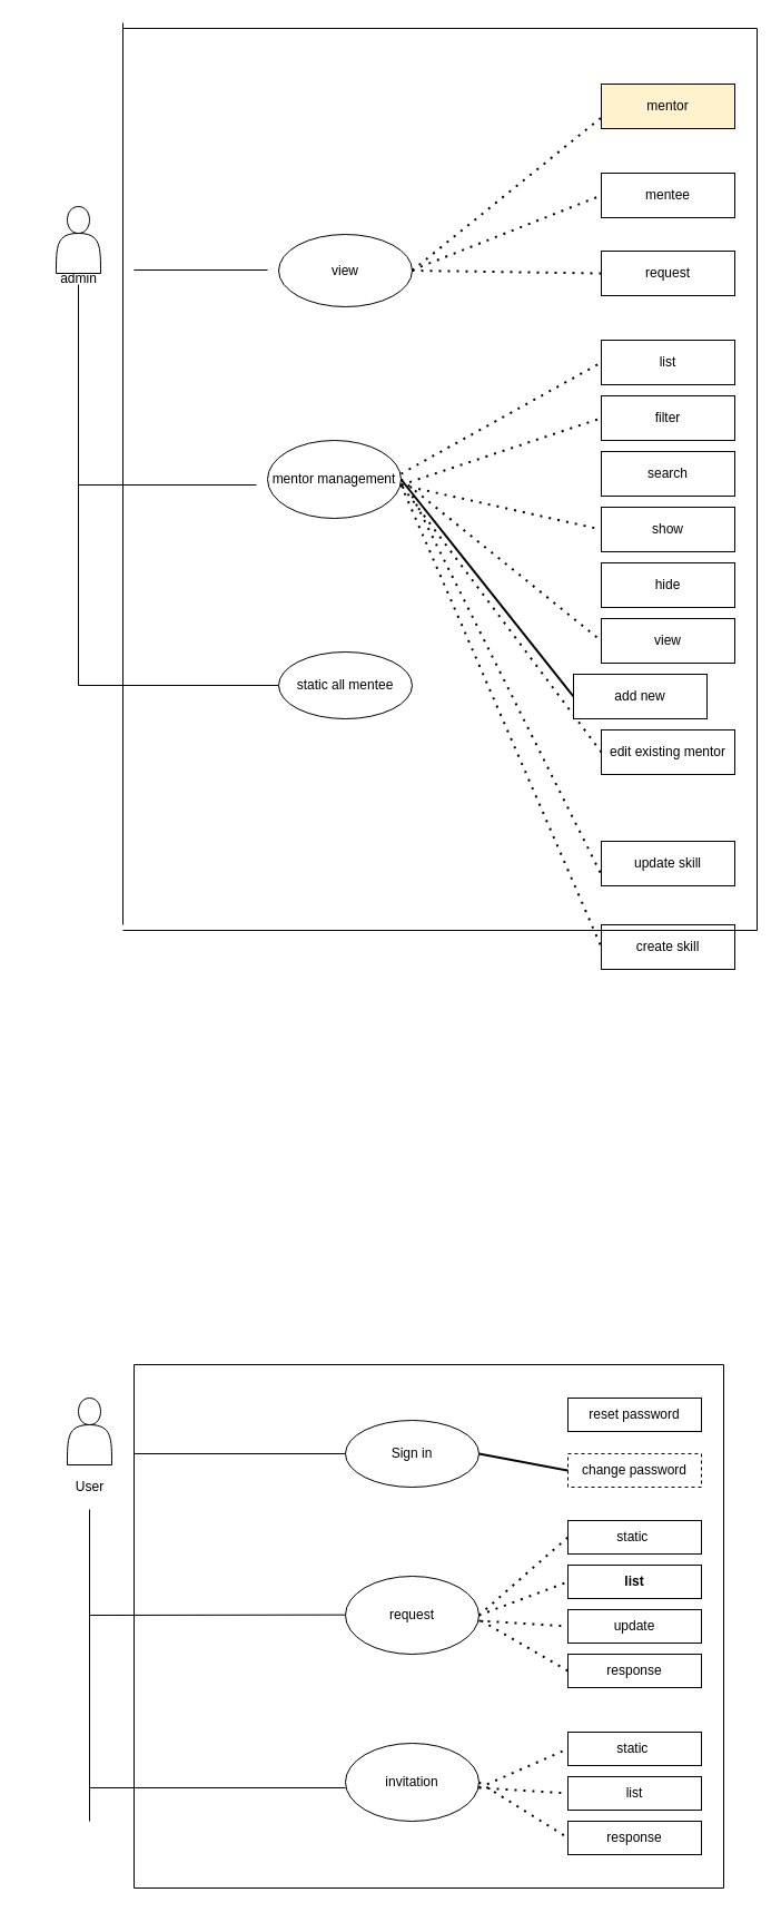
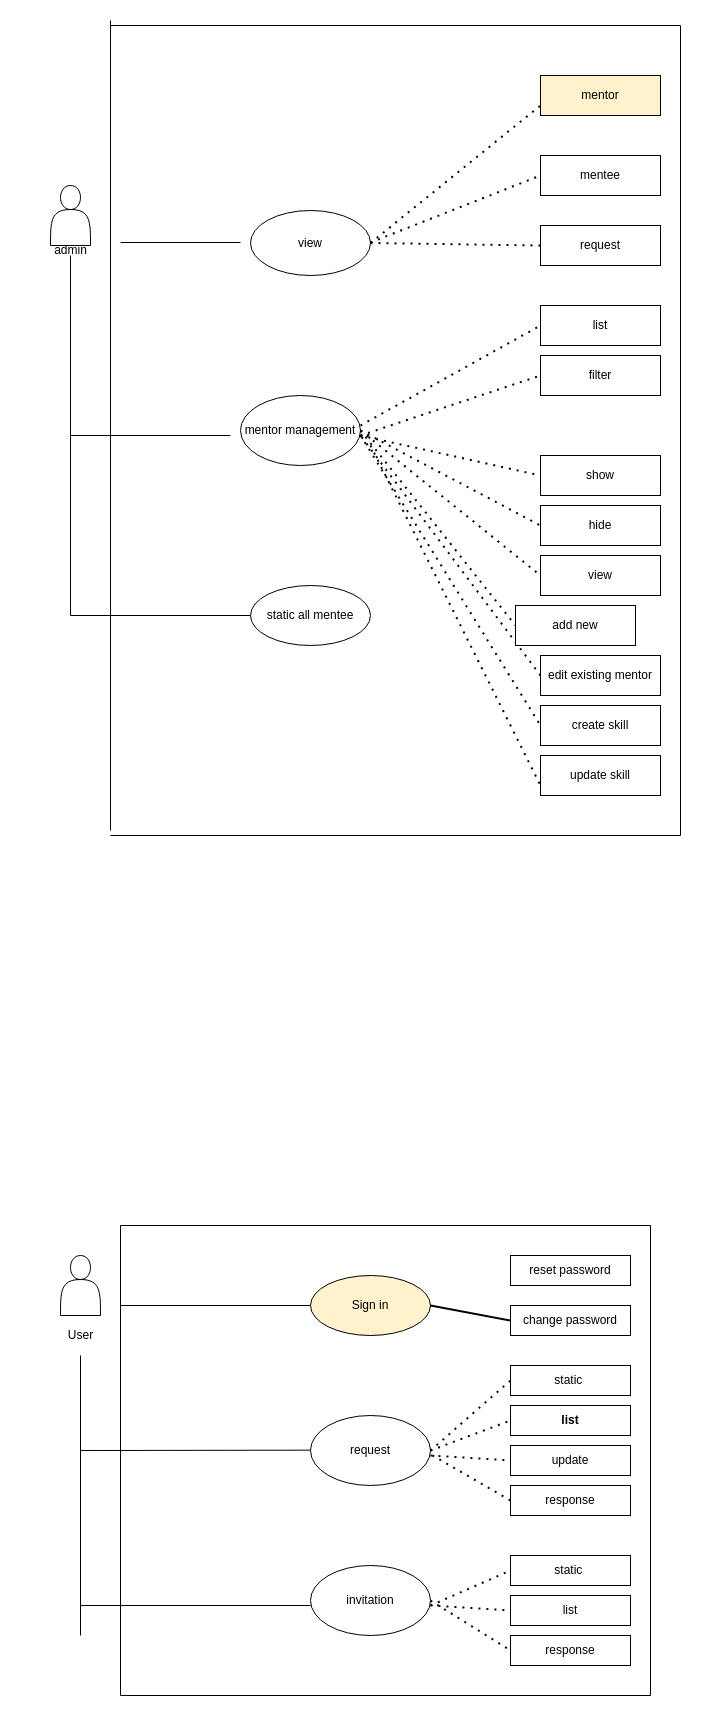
  <mxCell id="0" />
  <mxCell id="1" parent="0" />
  <mxCell id="2" value="&lt;span style=&quot;white-space: pre;&quot;&gt; &lt;/span&gt;&lt;span style=&quot;white-space: pre;&quot;&gt; &lt;/span&gt;&lt;span style=&quot;white-space: pre;&quot;&gt; &lt;/span&gt;&lt;span style=&quot;white-space: pre;&quot;&gt; &lt;/span&gt;&lt;br&gt;" style="shape=actor;whiteSpace=wrap;html=1;" vertex="1" parent="1"><mxGeometry x="50" y="185" width="40" height="60" as="geometry" /></mxCell>
  <mxCell id="3" value="" style="endArrow=none;html=1;rounded=0;" edge="1" parent="1"><mxGeometry width="50" height="50" relative="1" as="geometry"><mxPoint x="70" y="615" as="sourcePoint" /><mxPoint x="70" y="255" as="targetPoint" /></mxGeometry></mxCell>
  <mxCell id="4" value="&amp;nbsp; &amp;nbsp; &amp;nbsp; admin" style="text;html=1;align=center;verticalAlign=middle;resizable=0;points=[];autosize=1;strokeColor=none;fillColor=none;" vertex="1" parent="1"><mxGeometry x="20" y="235" width="80" height="30" as="geometry" /></mxCell>
  <mxCell id="5" value="" style="endArrow=none;html=1;rounded=0;" edge="1" parent="1"><mxGeometry width="50" height="50" relative="1" as="geometry"><mxPoint x="240" y="242" as="sourcePoint" /><mxPoint x="120" y="242" as="targetPoint" /></mxGeometry></mxCell>
  <mxCell id="6" value="" style="endArrow=none;html=1;rounded=0;" edge="1" parent="1"><mxGeometry width="50" height="50" relative="1" as="geometry"><mxPoint x="70" y="435" as="sourcePoint" /><mxPoint x="230" y="435" as="targetPoint" /></mxGeometry></mxCell>
  <mxCell id="7" value="" style="endArrow=none;html=1;rounded=0;" edge="1" parent="1" target="8"><mxGeometry width="50" height="50" relative="1" as="geometry"><mxPoint x="70" y="615" as="sourcePoint" /><mxPoint x="230" y="515" as="targetPoint" /></mxGeometry></mxCell>
  <mxCell id="8" value="static all mentee" style="ellipse;whiteSpace=wrap;html=1;" vertex="1" parent="1"><mxGeometry x="250" y="585" width="120" height="60" as="geometry" /></mxCell>
  <mxCell id="9" value="mentor management" style="ellipse;whiteSpace=wrap;html=1;" vertex="1" parent="1"><mxGeometry x="240" y="395" width="120" height="70" as="geometry" /></mxCell>
  <mxCell id="10" value="view" style="ellipse;whiteSpace=wrap;html=1;" vertex="1" parent="1"><mxGeometry x="250" y="210" width="120" height="65" as="geometry" /></mxCell>
  <mxCell id="11" value="" style="endArrow=none;dashed=1;html=1;dashPattern=1 3;strokeWidth=2;rounded=0;exitX=1;exitY=0.5;exitDx=0;exitDy=0;entryX=0;entryY=0.75;entryDx=0;entryDy=0;" edge="1" parent="1" source="10" target="20"><mxGeometry width="50" height="50" relative="1" as="geometry"><mxPoint x="420" y="335" as="sourcePoint" /><mxPoint x="430" y="215" as="targetPoint" /></mxGeometry></mxCell>
  <mxCell id="12" value="" style="endArrow=none;dashed=1;html=1;dashPattern=1 3;strokeWidth=2;rounded=0;exitX=1;exitY=0.5;exitDx=0;exitDy=0;entryX=0;entryY=0.5;entryDx=0;entryDy=0;" edge="1" parent="1" source="10" target="22"><mxGeometry width="50" height="50" relative="1" as="geometry"><mxPoint x="370" y="325" as="sourcePoint" /><mxPoint x="450" y="265" as="targetPoint" /></mxGeometry></mxCell>
  <mxCell id="13" value="" style="endArrow=none;dashed=1;html=1;dashPattern=1 3;strokeWidth=2;rounded=0;entryX=0;entryY=0.5;entryDx=0;entryDy=0;" edge="1" parent="1" target="21"><mxGeometry width="50" height="50" relative="1" as="geometry"><mxPoint x="370" y="242" as="sourcePoint" /><mxPoint x="420" y="235.864" as="targetPoint" /></mxGeometry></mxCell>
  <mxCell id="14" value="" style="endArrow=none;dashed=1;html=1;dashPattern=1 3;strokeWidth=2;rounded=0;exitX=1;exitY=0.5;exitDx=0;exitDy=0;entryX=0;entryY=0.5;entryDx=0;entryDy=0;" edge="1" parent="1" source="9" target="28"><mxGeometry width="50" height="50" relative="1" as="geometry"><mxPoint x="420" y="445" as="sourcePoint" /><mxPoint x="460" y="355" as="targetPoint" /></mxGeometry></mxCell>
- <mxCell id="15" value="" style="endArrow=none;dashed=0;html=1;dashPattern=1 3;strokeWidth=2;rounded=0;exitX=1;exitY=0.5;exitDx=0;exitDy=0;entryX=0;entryY=0.5;entryDx=0;entryDy=0;" edge="1" parent="1" source="9" target="29"><mxGeometry width="50" height="50" relative="1" as="geometry"><mxPoint x="370" y="440" as="sourcePoint" /><mxPoint x="480" y="425" as="targetPoint" /></mxGeometry></mxCell>
+ <mxCell id="15" value="" style="endArrow=none;dashed=1;html=1;dashPattern=1 3;strokeWidth=2;rounded=0;exitX=1;exitY=0.5;exitDx=0;exitDy=0;entryX=0;entryY=0.5;entryDx=0;entryDy=0;" edge="1" parent="1" source="9" target="29"><mxGeometry width="50" height="50" relative="1" as="geometry"><mxPoint x="370" y="440" as="sourcePoint" /><mxPoint x="480" y="425" as="targetPoint" /></mxGeometry></mxCell>
+ <mxCell id="16" value="" style="endArrow=none;dashed=1;html=1;dashPattern=1 3;strokeWidth=2;rounded=0;exitX=1;exitY=0.5;exitDx=0;exitDy=0;entryX=0;entryY=0.5;entryDx=0;entryDy=0;" edge="1" parent="1" source="9" target="27"><mxGeometry width="50" height="50" relative="1" as="geometry"><mxPoint x="370" y="440" as="sourcePoint" /><mxPoint x="430" y="345" as="targetPoint" /></mxGeometry></mxCell>
  <mxCell id="17" value="" style="endArrow=none;dashed=1;html=1;dashPattern=1 3;strokeWidth=2;rounded=0;entryX=0;entryY=0.5;entryDx=0;entryDy=0;" edge="1" parent="1" target="31"><mxGeometry width="50" height="50" relative="1" as="geometry"><mxPoint x="360" y="435" as="sourcePoint" /><mxPoint x="450" y="535" as="targetPoint" /></mxGeometry></mxCell>
  <mxCell id="18" value="" style="endArrow=none;dashed=1;html=1;dashPattern=1 3;strokeWidth=2;rounded=0;entryX=0;entryY=0.75;entryDx=0;entryDy=0;" edge="1" parent="1" target="32"><mxGeometry width="50" height="50" relative="1" as="geometry"><mxPoint x="370" y="445" as="sourcePoint" /><mxPoint x="430" y="595" as="targetPoint" /></mxGeometry></mxCell>
  <mxCell id="19" value="" style="endArrow=none;dashed=1;html=1;dashPattern=1 3;strokeWidth=2;rounded=0;exitX=0;exitY=0.5;exitDx=0;exitDy=0;" edge="1" parent="1" source="30"><mxGeometry width="50" height="50" relative="1" as="geometry"><mxPoint x="510" y="495" as="sourcePoint" /><mxPoint x="360" y="435" as="targetPoint" /></mxGeometry></mxCell>
  <mxCell id="20" value="mentor" style="rounded=0;whiteSpace=wrap;html=1;fillColor=#fff2cc;" vertex="1" parent="1"><mxGeometry x="540" y="75" width="120" height="40" as="geometry" /></mxCell>
  <mxCell id="21" value="mentee" style="rounded=0;whiteSpace=wrap;html=1;" vertex="1" parent="1"><mxGeometry x="540" y="155" width="120" height="40" as="geometry" /></mxCell>
  <mxCell id="22" value="request" style="rounded=0;whiteSpace=wrap;html=1;" vertex="1" parent="1"><mxGeometry x="540" y="225" width="120" height="40" as="geometry" /></mxCell>
  <mxCell id="23" value="list" style="rounded=0;whiteSpace=wrap;html=1;" vertex="1" parent="1"><mxGeometry x="540" y="305" width="120" height="40" as="geometry" /></mxCell>
  <mxCell id="24" value="filter" style="rounded=0;whiteSpace=wrap;html=1;" vertex="1" parent="1"><mxGeometry x="540" y="355" width="120" height="40" as="geometry" /></mxCell>
- <mxCell id="25" value="search" style="rounded=0;whiteSpace=wrap;html=1;" vertex="1" parent="1"><mxGeometry x="540" y="405" width="120" height="40" as="geometry" /></mxCell>
  <mxCell id="26" value="show" style="rounded=0;whiteSpace=wrap;html=1;" vertex="1" parent="1"><mxGeometry x="540" y="455" width="120" height="40" as="geometry" /></mxCell>
  <mxCell id="27" value="hide" style="rounded=0;whiteSpace=wrap;html=1;" vertex="1" parent="1"><mxGeometry x="540" y="505" width="120" height="40" as="geometry" /></mxCell>
  <mxCell id="28" value="view" style="rounded=0;whiteSpace=wrap;html=1;" vertex="1" parent="1"><mxGeometry x="540" y="555" width="120" height="40" as="geometry" /></mxCell>
  <mxCell id="29" value="add new" style="rounded=0;whiteSpace=wrap;html=1;" vertex="1" parent="1"><mxGeometry x="515" y="605" width="120" height="40" as="geometry" /></mxCell>
  <mxCell id="30" value="edit existing mentor" style="rounded=0;whiteSpace=wrap;html=1;" vertex="1" parent="1"><mxGeometry x="540" y="655" width="120" height="40" as="geometry" /></mxCell>
- <mxCell id="31" value="create skill" style="rounded=0;whiteSpace=wrap;html=1;" vertex="1" parent="1"><mxGeometry x="540" y="830" width="120" height="40" as="geometry" /></mxCell>
+ <mxCell id="31" value="create skill" style="rounded=0;whiteSpace=wrap;html=1;" vertex="1" parent="1"><mxGeometry x="540" y="705" width="120" height="40" as="geometry" /></mxCell>
  <mxCell id="32" value="update skill" style="rounded=0;whiteSpace=wrap;html=1;" vertex="1" parent="1"><mxGeometry x="540" y="755" width="120" height="40" as="geometry" /></mxCell>
  <mxCell id="33" value="" style="endArrow=none;dashed=1;html=1;dashPattern=1 3;strokeWidth=2;rounded=0;entryX=0;entryY=0.5;entryDx=0;entryDy=0;" edge="1" parent="1" target="26"><mxGeometry width="50" height="50" relative="1" as="geometry"><mxPoint x="360" y="435" as="sourcePoint" /><mxPoint x="550" y="535" as="targetPoint" /></mxGeometry></mxCell>
  <mxCell id="34" value="" style="endArrow=none;dashed=1;html=1;dashPattern=1 3;strokeWidth=2;rounded=0;entryX=0;entryY=0.5;entryDx=0;entryDy=0;" edge="1" parent="1" target="24"><mxGeometry width="50" height="50" relative="1" as="geometry"><mxPoint x="360" y="435" as="sourcePoint" /><mxPoint x="550" y="435" as="targetPoint" /></mxGeometry></mxCell>
  <mxCell id="35" value="" style="endArrow=none;dashed=1;html=1;dashPattern=1 3;strokeWidth=2;rounded=0;entryX=0;entryY=0.5;entryDx=0;entryDy=0;" edge="1" parent="1" target="23"><mxGeometry width="50" height="50" relative="1" as="geometry"><mxPoint x="360" y="425" as="sourcePoint" /><mxPoint x="560" y="445" as="targetPoint" /></mxGeometry></mxCell>
  <mxCell id="36" value="" style="endArrow=none;html=1;rounded=0;" edge="1" parent="1"><mxGeometry width="50" height="50" relative="1" as="geometry"><mxPoint x="680" y="835" as="sourcePoint" /><mxPoint x="680" y="25" as="targetPoint" /></mxGeometry></mxCell>
  <mxCell id="37" value="" style="endArrow=none;html=1;rounded=0;" edge="1" parent="1"><mxGeometry width="50" height="50" relative="1" as="geometry"><mxPoint x="110" y="835" as="sourcePoint" /><mxPoint x="680" y="835" as="targetPoint" /></mxGeometry></mxCell>
  <mxCell id="38" value="" style="endArrow=none;html=1;rounded=0;" edge="1" parent="1"><mxGeometry width="50" height="50" relative="1" as="geometry"><mxPoint x="110" y="25" as="sourcePoint" /><mxPoint x="680" y="25" as="targetPoint" /></mxGeometry></mxCell>
  <mxCell id="39" value="" style="endArrow=none;html=1;rounded=0;" edge="1" parent="1"><mxGeometry width="50" height="50" relative="1" as="geometry"><mxPoint x="110" y="830" as="sourcePoint" /><mxPoint x="110" y="20" as="targetPoint" /></mxGeometry></mxCell>
  <mxCell id="40" value="&lt;span style=&quot;white-space: pre;&quot;&gt; &lt;/span&gt;&lt;span style=&quot;white-space: pre;&quot;&gt; &lt;/span&gt;&lt;span style=&quot;white-space: pre;&quot;&gt; &lt;/span&gt;&lt;span style=&quot;white-space: pre;&quot;&gt; &lt;/span&gt;&lt;br&gt;" style="shape=actor;whiteSpace=wrap;html=1;" vertex="1" parent="1"><mxGeometry x="60" y="1255" width="40" height="60" as="geometry" /></mxCell>
  <mxCell id="41" value="&amp;nbsp; &amp;nbsp; &amp;nbsp; User" style="text;html=1;align=center;verticalAlign=middle;resizable=0;points=[];autosize=1;strokeColor=none;fillColor=none;" vertex="1" parent="1"><mxGeometry x="35" y="1320" width="70" height="30" as="geometry" /></mxCell>
  <mxCell id="42" value="" style="endArrow=none;html=1;rounded=0;" edge="1" parent="1"><mxGeometry width="50" height="50" relative="1" as="geometry"><mxPoint x="120" y="1305" as="sourcePoint" /><mxPoint x="310" y="1305" as="targetPoint" /></mxGeometry></mxCell>
- <mxCell id="43" value="Sign in" style="ellipse;whiteSpace=wrap;html=1;" vertex="1" parent="1"><mxGeometry x="310" y="1275" width="120" height="60" as="geometry" /></mxCell>
+ <mxCell id="43" value="Sign in" style="ellipse;whiteSpace=wrap;html=1;fillColor=#fff2cc;" vertex="1" parent="1"><mxGeometry x="310" y="1275" width="120" height="60" as="geometry" /></mxCell>
  <mxCell id="44" value="request" style="ellipse;whiteSpace=wrap;html=1;" vertex="1" parent="1"><mxGeometry x="310" y="1415" width="120" height="70" as="geometry" /></mxCell>
  <mxCell id="45" value="invitation" style="ellipse;whiteSpace=wrap;html=1;" vertex="1" parent="1"><mxGeometry x="310" y="1565" width="120" height="70" as="geometry" /></mxCell>
  <mxCell id="46" value="" style="endArrow=none;html=1;rounded=0;" edge="1" parent="1"><mxGeometry width="50" height="50" relative="1" as="geometry"><mxPoint x="80" y="1635" as="sourcePoint" /><mxPoint x="80" y="1355" as="targetPoint" /></mxGeometry></mxCell>
  <mxCell id="47" value="" style="endArrow=none;html=1;rounded=0;" edge="1" parent="1"><mxGeometry width="50" height="50" relative="1" as="geometry"><mxPoint x="80" y="1450" as="sourcePoint" /><mxPoint x="310" y="1449.66" as="targetPoint" /></mxGeometry></mxCell>
  <mxCell id="48" value="" style="endArrow=none;html=1;rounded=0;" edge="1" parent="1"><mxGeometry width="50" height="50" relative="1" as="geometry"><mxPoint x="80" y="1605" as="sourcePoint" /><mxPoint x="310" y="1605" as="targetPoint" /></mxGeometry></mxCell>
  <mxCell id="49" value="reset password" style="rounded=0;whiteSpace=wrap;html=1;" vertex="1" parent="1"><mxGeometry x="510" y="1255" width="120" height="30" as="geometry" /></mxCell>
- <mxCell id="50" value="change password" style="rounded=0;whiteSpace=wrap;html=1;dashed=1;" vertex="1" parent="1"><mxGeometry x="510" y="1305" width="120" height="30" as="geometry" /></mxCell>
+ <mxCell id="50" value="change password" style="rounded=0;whiteSpace=wrap;html=1;" vertex="1" parent="1"><mxGeometry x="510" y="1305" width="120" height="30" as="geometry" /></mxCell>
  <mxCell id="51" value="static&amp;nbsp;" style="rounded=0;whiteSpace=wrap;html=1;" vertex="1" parent="1"><mxGeometry x="510" y="1365" width="120" height="30" as="geometry" /></mxCell>
  <mxCell id="52" value="list" style="rounded=0;whiteSpace=wrap;html=1;fontStyle=1" vertex="1" parent="1"><mxGeometry x="510" y="1405" width="120" height="30" as="geometry" /></mxCell>
  <mxCell id="53" value="update" style="rounded=0;whiteSpace=wrap;html=1;" vertex="1" parent="1"><mxGeometry x="510" y="1445" width="120" height="30" as="geometry" /></mxCell>
  <mxCell id="54" value="response" style="rounded=0;whiteSpace=wrap;html=1;" vertex="1" parent="1"><mxGeometry x="510" y="1485" width="120" height="30" as="geometry" /></mxCell>
  <mxCell id="55" value="static&amp;nbsp;" style="rounded=0;whiteSpace=wrap;html=1;" vertex="1" parent="1"><mxGeometry x="510" y="1555" width="120" height="30" as="geometry" /></mxCell>
  <mxCell id="56" value="list" style="rounded=0;whiteSpace=wrap;html=1;" vertex="1" parent="1"><mxGeometry x="510" y="1595" width="120" height="30" as="geometry" /></mxCell>
  <mxCell id="57" value="response" style="rounded=0;whiteSpace=wrap;html=1;" vertex="1" parent="1"><mxGeometry x="510" y="1635" width="120" height="30" as="geometry" /></mxCell>
  <mxCell id="58" value="" style="endArrow=none;dashed=1;html=1;dashPattern=1 3;strokeWidth=2;rounded=0;entryX=0;entryY=0.5;entryDx=0;entryDy=0;exitX=1;exitY=0.5;exitDx=0;exitDy=0;" edge="1" parent="1" source="45" target="57"><mxGeometry width="50" height="50" relative="1" as="geometry"><mxPoint x="350" y="1595" as="sourcePoint" /><mxPoint x="400" y="1545" as="targetPoint" /></mxGeometry></mxCell>
  <mxCell id="59" value="" style="endArrow=none;dashed=1;html=1;dashPattern=1 3;strokeWidth=2;rounded=0;entryX=0;entryY=0.5;entryDx=0;entryDy=0;" edge="1" parent="1" target="56"><mxGeometry width="50" height="50" relative="1" as="geometry"><mxPoint x="430" y="1605" as="sourcePoint" /><mxPoint x="520" y="1660" as="targetPoint" /></mxGeometry></mxCell>
  <mxCell id="60" value="" style="endArrow=none;dashed=1;html=1;dashPattern=1 3;strokeWidth=2;rounded=0;entryX=0;entryY=0.5;entryDx=0;entryDy=0;" edge="1" parent="1" target="55"><mxGeometry width="50" height="50" relative="1" as="geometry"><mxPoint x="430" y="1605" as="sourcePoint" /><mxPoint x="530" y="1670" as="targetPoint" /></mxGeometry></mxCell>
  <mxCell id="61" value="" style="endArrow=none;dashed=1;html=1;dashPattern=1 3;strokeWidth=2;rounded=0;entryX=0;entryY=0.5;entryDx=0;entryDy=0;exitX=1.016;exitY=0.569;exitDx=0;exitDy=0;exitPerimeter=0;" edge="1" parent="1" source="44" target="54"><mxGeometry width="50" height="50" relative="1" as="geometry"><mxPoint x="440" y="1615" as="sourcePoint" /><mxPoint x="520" y="1620" as="targetPoint" /></mxGeometry></mxCell>
  <mxCell id="62" value="" style="endArrow=none;dashed=1;html=1;dashPattern=1 3;strokeWidth=2;rounded=0;entryX=0;entryY=0.5;entryDx=0;entryDy=0;" edge="1" parent="1" target="53"><mxGeometry width="50" height="50" relative="1" as="geometry"><mxPoint x="430" y="1455" as="sourcePoint" /><mxPoint x="520" y="1510" as="targetPoint" /></mxGeometry></mxCell>
  <mxCell id="63" value="" style="endArrow=none;dashed=1;html=1;dashPattern=1 3;strokeWidth=2;rounded=0;entryX=0;entryY=0.5;entryDx=0;entryDy=0;exitX=1;exitY=0.5;exitDx=0;exitDy=0;" edge="1" parent="1" source="44" target="52"><mxGeometry width="50" height="50" relative="1" as="geometry"><mxPoint x="451.92" y="1474.83" as="sourcePoint" /><mxPoint x="530" y="1520" as="targetPoint" /></mxGeometry></mxCell>
  <mxCell id="64" value="" style="endArrow=none;dashed=1;html=1;dashPattern=1 3;strokeWidth=2;rounded=0;entryX=0;entryY=0.5;entryDx=0;entryDy=0;exitX=1;exitY=0.5;exitDx=0;exitDy=0;" edge="1" parent="1" source="44" target="51"><mxGeometry width="50" height="50" relative="1" as="geometry"><mxPoint x="461.92" y="1484.83" as="sourcePoint" /><mxPoint x="540" y="1530" as="targetPoint" /></mxGeometry></mxCell>
  <mxCell id="65" value="" style="endArrow=none;dashed=0;html=1;dashPattern=1 3;strokeWidth=2;rounded=0;entryX=0;entryY=0.5;entryDx=0;entryDy=0;exitX=1;exitY=0.5;exitDx=0;exitDy=0;" edge="1" parent="1" source="43" target="50"><mxGeometry width="50" height="50" relative="1" as="geometry"><mxPoint x="440" y="1460" as="sourcePoint" /><mxPoint x="520" y="1390" as="targetPoint" /></mxGeometry></mxCell>
  <mxCell id="66" value="" style="endArrow=none;html=1;rounded=0;" edge="1" parent="1"><mxGeometry width="50" height="50" relative="1" as="geometry"><mxPoint x="650" y="1225" as="sourcePoint" /><mxPoint x="120" y="1225" as="targetPoint" /></mxGeometry></mxCell>
  <mxCell id="67" value="" style="endArrow=none;html=1;rounded=0;" edge="1" parent="1"><mxGeometry width="50" height="50" relative="1" as="geometry"><mxPoint x="650" y="1695" as="sourcePoint" /><mxPoint x="650" y="1225" as="targetPoint" /></mxGeometry></mxCell>
  <mxCell id="68" value="" style="endArrow=none;html=1;rounded=0;" edge="1" parent="1"><mxGeometry width="50" height="50" relative="1" as="geometry"><mxPoint x="650" y="1695" as="sourcePoint" /><mxPoint x="120" y="1695" as="targetPoint" /></mxGeometry></mxCell>
  <mxCell id="69" value="" style="endArrow=none;html=1;rounded=0;" edge="1" parent="1"><mxGeometry width="50" height="50" relative="1" as="geometry"><mxPoint x="120" y="1695" as="sourcePoint" /><mxPoint x="120" y="1225" as="targetPoint" /></mxGeometry></mxCell>
